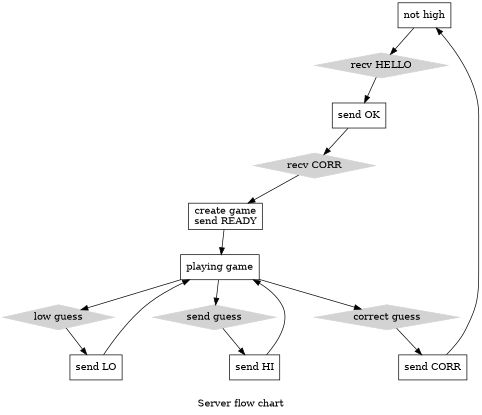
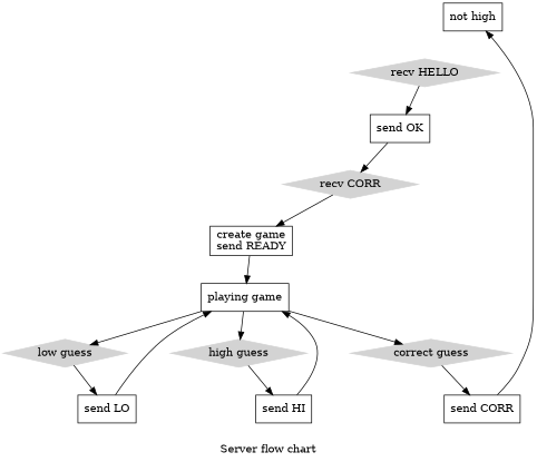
  digraph {
    color=lightgrey
    label="Server flow chart"
    rankdir=TB
    style=filled
    node [shape=box]
    n1 [label="not high"]
    "recv HELLO" [color=lightgrey shape=diamond style=filled]
    "send OK"
    n4 [color=lightgrey label="recv CORR" shape=diamond style=filled]
    "create game\nsend READY"
    "playing game"
    "low guess" [color=lightgrey shape=diamond style=filled]
-   "high guess" [color=lightgrey shape=diamond style=filled label="send guess"]
+   "high guess" [color=lightgrey shape=diamond style=filled]
    "correct guess" [color=lightgrey shape=diamond style=filled]
    "send LO"
    "send HI"
    "send CORR"
-   n1 -> "recv HELLO"
    "recv HELLO" -> "send OK"
    "send OK" -> n4
    n4 -> "create game\nsend READY"
    "create game\nsend READY" -> "playing game"
    "playing game" -> "low guess"
    "playing game" -> "high guess"
    "playing game" -> "correct guess"
    "low guess" -> "send LO"
    "high guess" -> "send HI"
    "correct guess" -> "send CORR"
    "send LO" -> "playing game"
    "send HI" -> "playing game"
    "send CORR" -> n1
  }
